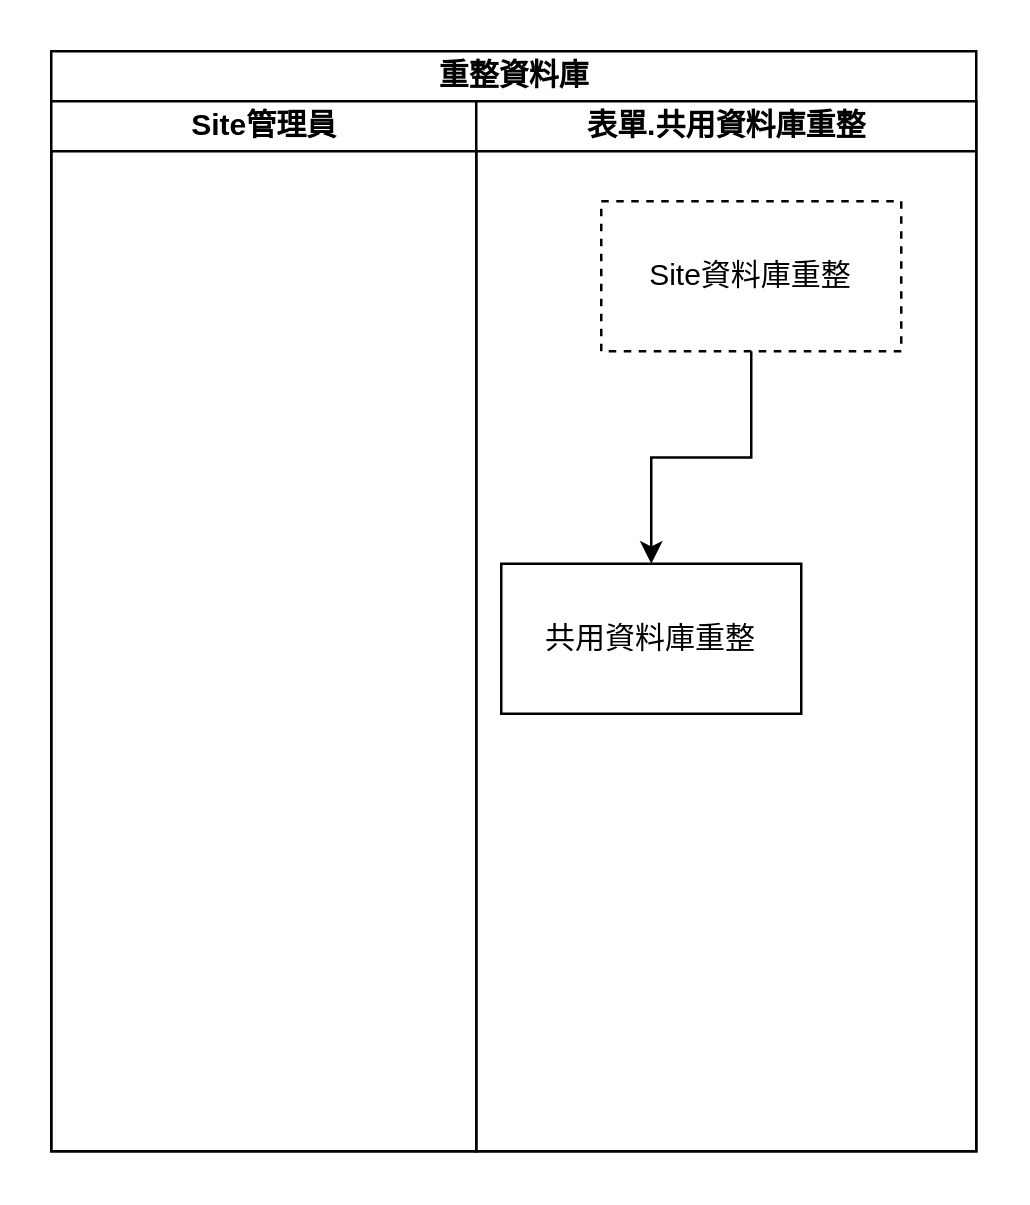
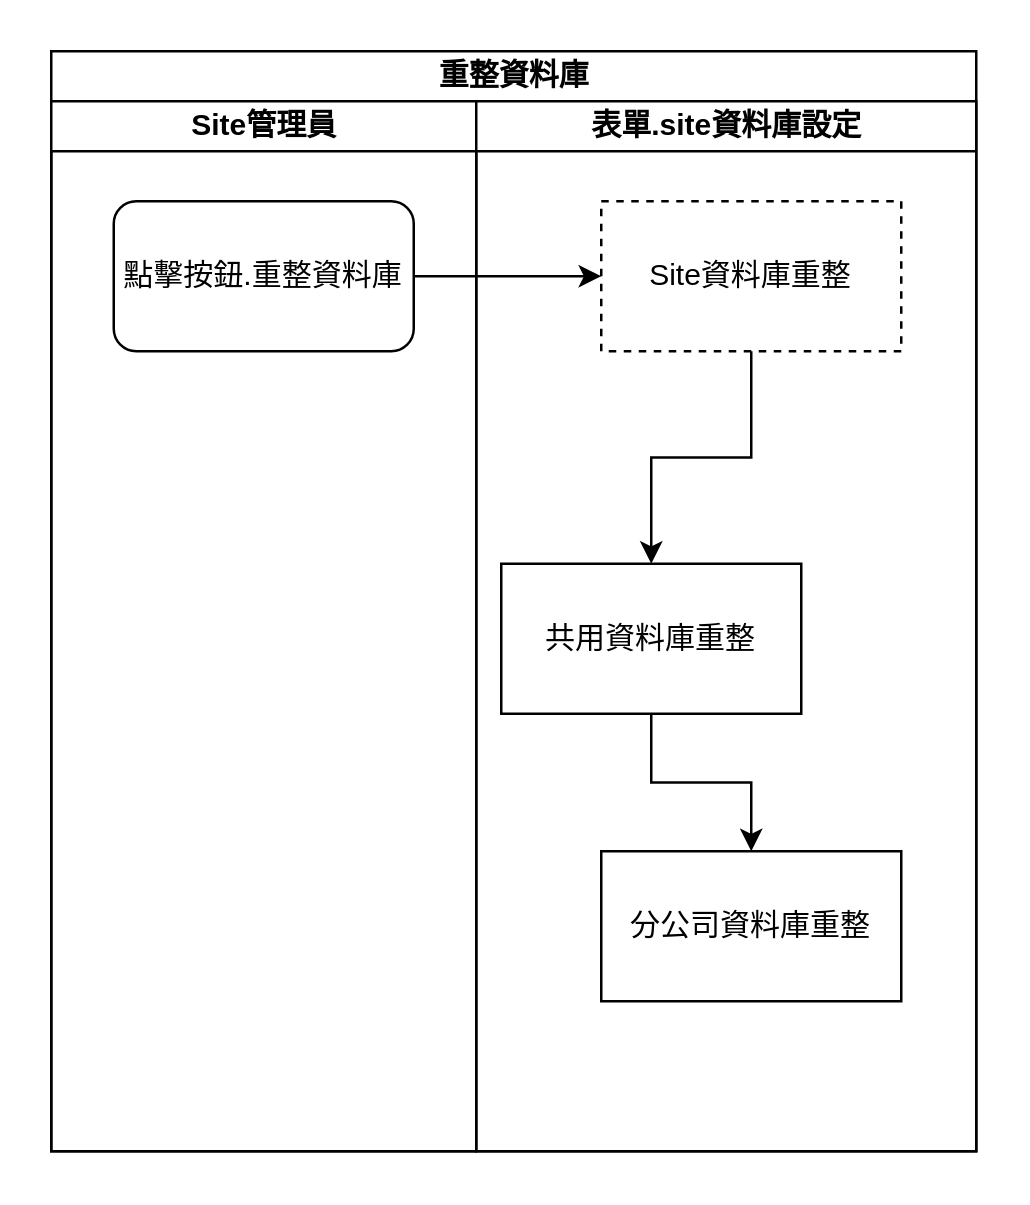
  <mxCell id="0" />
  <mxCell id="1" parent="0" />
  <mxCell id="2" value="重整資料庫" style="swimlane;html=1;childLayout=stackLayout;resizeParent=1;resizeParentMax=0;startSize=20;" vertex="1" parent="1"><mxGeometry x="20" y="20" width="370" height="440" as="geometry" /></mxCell>
  <mxCell id="3" value="Site管理員" style="swimlane;html=1;startSize=20;" vertex="1" parent="2"><mxGeometry y="20" width="170" height="420" as="geometry" /></mxCell>
- <mxCell id="5" value="表單.共用資料庫重整" style="swimlane;html=1;startSize=20;" vertex="1" parent="2"><mxGeometry x="170" y="20" width="200" height="420" as="geometry" /></mxCell>
+ <mxCell id="4" value="點擊按鈕.重整資料庫" style="rounded=1;whiteSpace=wrap;html=1;" vertex="1" parent="3"><mxGeometry x="25" y="40" width="120" height="60" as="geometry" /></mxCell>
+ <mxCell id="5" value="表單.site資料庫設定" style="swimlane;html=1;startSize=20;" vertex="1" parent="2"><mxGeometry x="170" y="20" width="200" height="420" as="geometry" /></mxCell>
  <mxCell id="6" value="共用資料庫重整" style="whiteSpace=wrap;html=1;rounded=0;" vertex="1" parent="5"><mxGeometry x="10" y="185" width="120" height="60" as="geometry" /></mxCell>
  <mxCell id="7" value="Site資料庫重整" style="rounded=0;whiteSpace=wrap;html=1;dashed=1;" vertex="1" parent="5"><mxGeometry x="50" y="40" width="120" height="60" as="geometry" /></mxCell>
  <mxCell id="8" value="" style="edgeStyle=orthogonalEdgeStyle;rounded=0;orthogonalLoop=1;jettySize=auto;html=1;" edge="1" parent="5" source="7" target="6"><mxGeometry relative="1" as="geometry" /></mxCell>
+ <mxCell id="9" style="edgeStyle=orthogonalEdgeStyle;rounded=0;orthogonalLoop=1;jettySize=auto;html=1;" edge="1" parent="2" source="4" target="7"><mxGeometry relative="1" as="geometry" /></mxCell>
+ <mxCell id="10" value="分公司資料庫重整" style="whiteSpace=wrap;html=1;rounded=0;" vertex="1" parent="1"><mxGeometry x="240" y="340" width="120" height="60" as="geometry" /></mxCell>
+ <mxCell id="11" value="" style="edgeStyle=orthogonalEdgeStyle;rounded=0;orthogonalLoop=1;jettySize=auto;html=1;" edge="1" parent="1" source="6" target="10"><mxGeometry relative="1" as="geometry" /></mxCell>
